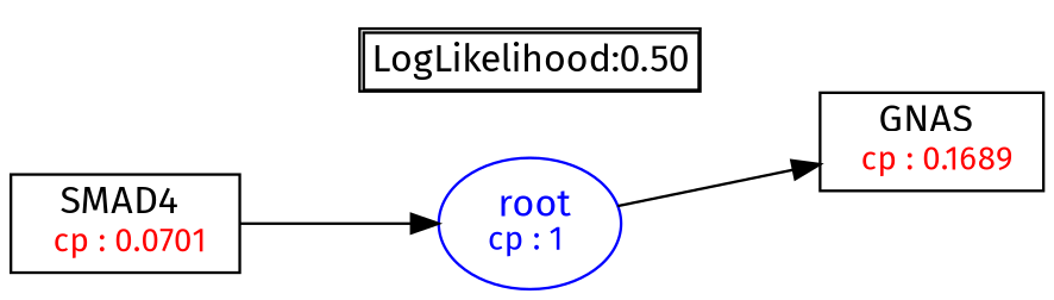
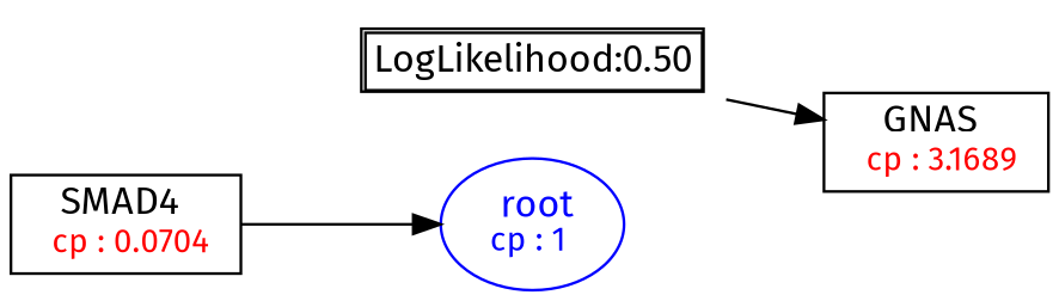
  digraph {
    fontname="Fira Sans"
    fontsize=10
    rankdir=LR
    node [fontname="Fira Sans" shape=box]
    edge [fontname="Fira Sans"]
    n1 [color=Blue label=<<font color='Blue'> root</font><br/><font color='Blue' POINT-SIZE='12'>cp : 1 </font>> shape=oval]
-   n2 [label=<GNAS <br/> <font color='Red' POINT-SIZE='12'> cp : 0.1689 </font>>]
-   n3 [label=<SMAD4 <br/> <font color='Red' POINT-SIZE='12'> cp : 0.0701 </font>>]
+   n2 [label=<GNAS <br/> <font color='Red' POINT-SIZE='12'> cp : 3.1689 </font>>]
+   n3 [label=<SMAD4 <br/> <font color='Red' POINT-SIZE='12'> cp : 0.0704 </font>>]
    n4 [label=<<TABLE BORDER="1" CELLBORDER="1" CELLSPACING="0" >     <TR><TD ALIGN="LEFT">LogLikelihood:0.50</TD></TR>     </TABLE>> shape=plaintext]
-   n1 -> n2
+   n4 -> n2
    n3 -> n1
  }
